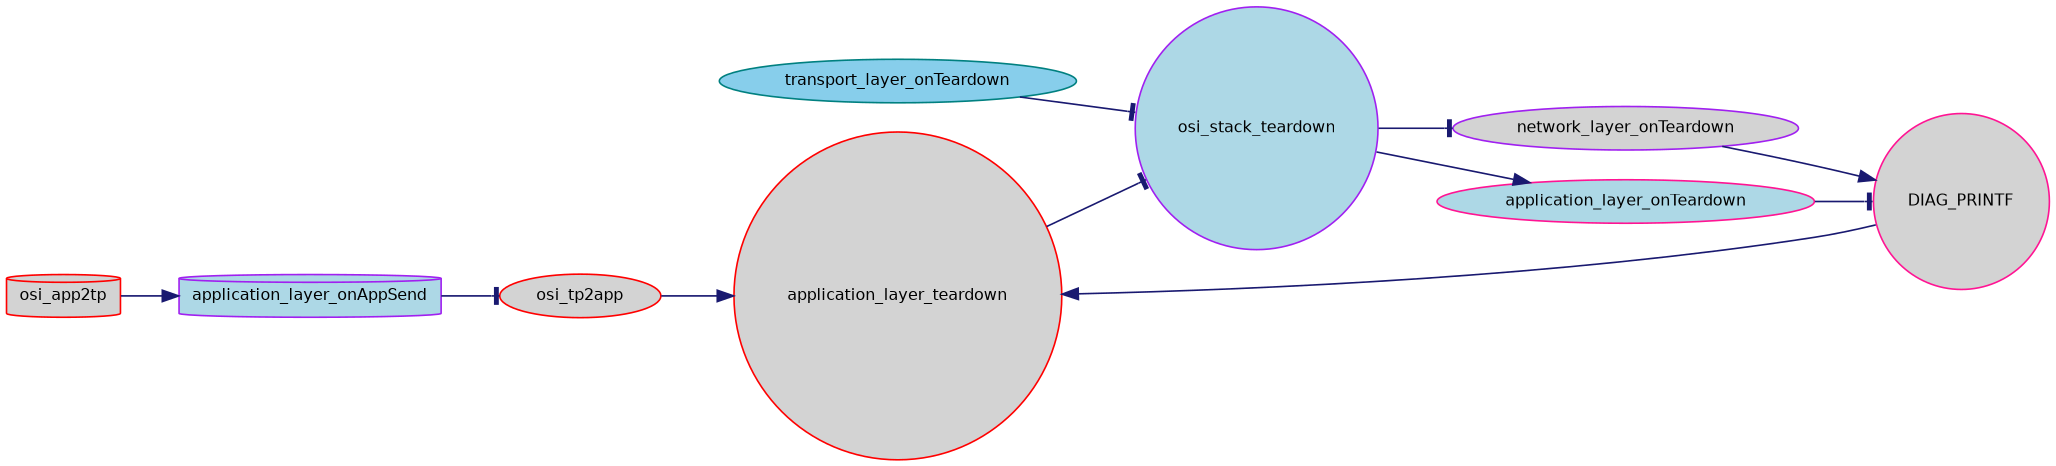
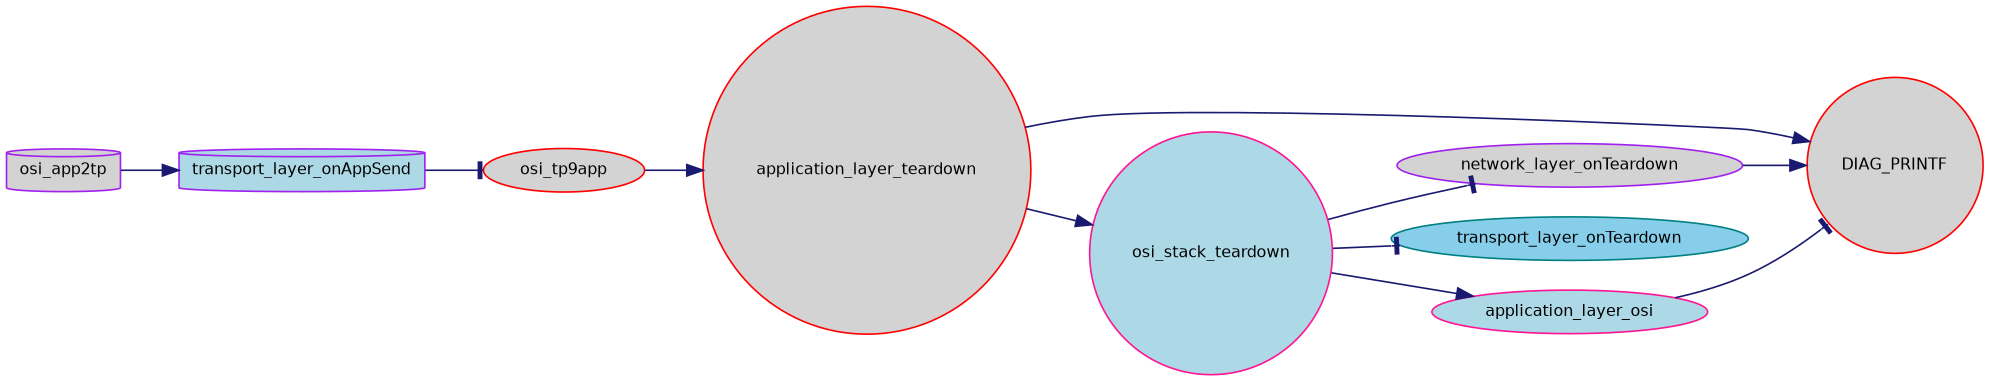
  digraph {
    rankdir=LR
    node [color=red fillcolor=lightgrey fontname=Helvetica fontsize=10 shape=ellipse style=filled]
    edge [arrowhead=normal color=midnightblue fontname=Helvetica fontsize=10 labelfontname=Helvetica labelfontsize=10 style=solid]
-   n1 [fontcolor=black height=0.2 label=osi_app2tp shape=cylinder width=0.4]
-   n2 [color=purple fillcolor=lightblue height=0.2 label=application_layer_onAppSend shape=cylinder width=0.4]
-   n3 [height=0.2 label=osi_tp2app width=0.4]
+   n1 [color=purple fontcolor=black height=0.2 label=osi_app2tp shape=cylinder width=0.4]
+   n2 [color=purple fillcolor=lightblue height=0.2 label=transport_layer_onAppSend shape=cylinder width=0.4]
+   n3 [height=0.2 label=osi_tp9app width=0.4]
    n4 [height=0.2 label=application_layer_teardown shape=circle width=0.4]
-   n5 [color=deeppink height=0.2 label=DIAG_PRINTF shape=circle width=0.4]
-   n6 [color=purple fillcolor=lightblue height=0.2 label=osi_stack_teardown shape=circle width=0.4]
+   n5 [height=0.2 label=DIAG_PRINTF shape=circle width=0.4]
+   n6 [color=deeppink fillcolor=lightblue height=0.2 label=osi_stack_teardown shape=circle width=0.4]
    n7 [color=purple height=0.2 label=network_layer_onTeardown width=0.4]
    n8 [color=teal fillcolor=skyblue height=0.2 label=transport_layer_onTeardown width=0.4]
-   n9 [color=deeppink fillcolor=lightblue height=0.2 label=application_layer_onTeardown width=0.4]
+   n9 [color=deeppink fillcolor=lightblue height=0.2 label=application_layer_osi width=0.4]
    n1 -> n2
    n2 -> n3 [arrowhead=tee]
    n3 -> n4
-   n5 -> n4
-   n4 -> n6 [arrowhead=tee]
+   n4 -> n5
+   n4 -> n6
    n6 -> n7 [arrowhead=tee]
-   n8 -> n6 [arrowhead=tee]
+   n6 -> n8 [arrowhead=tee]
    n6 -> n9
    n7 -> n5
    n9 -> n5 [arrowhead=tee]
  }
